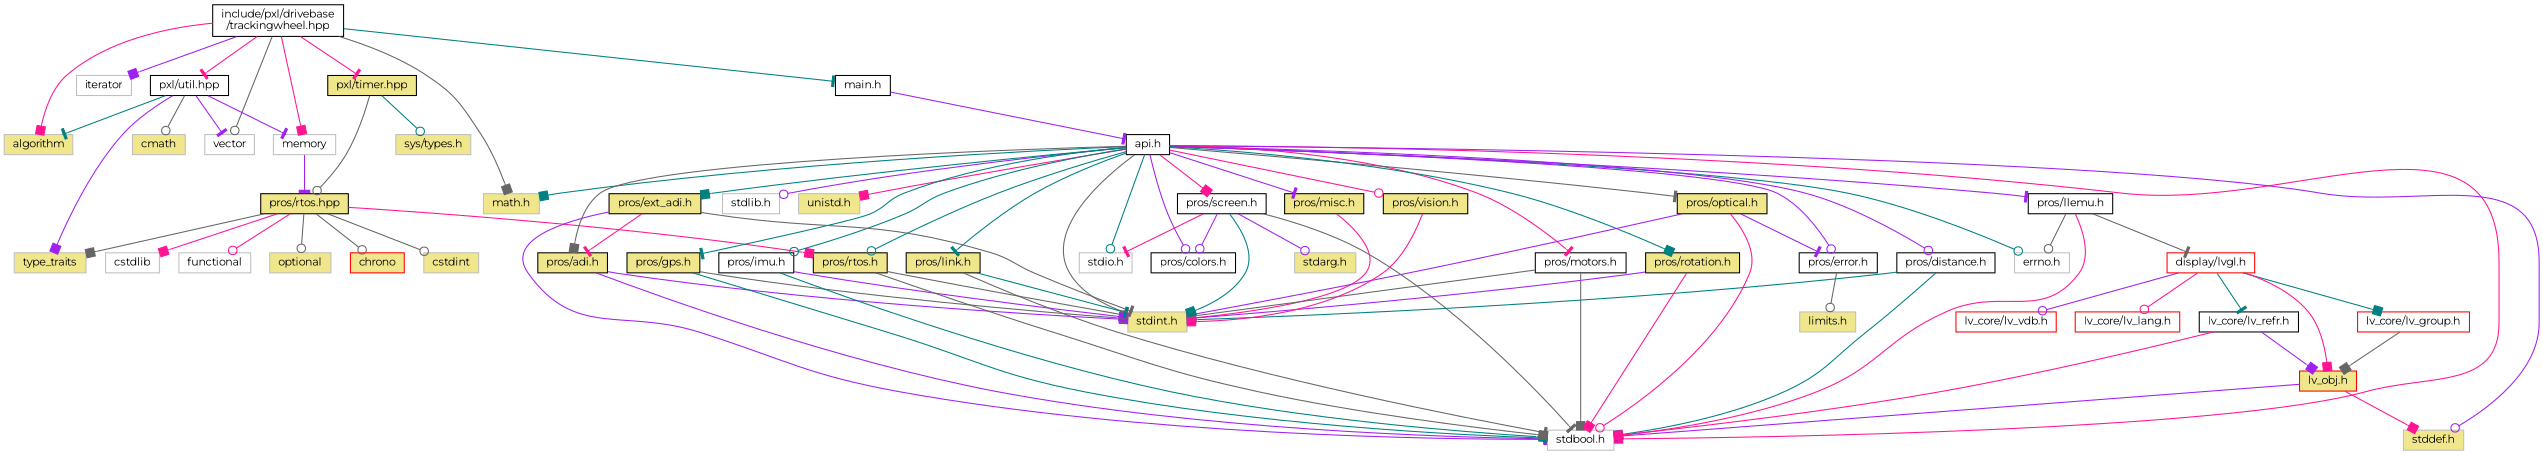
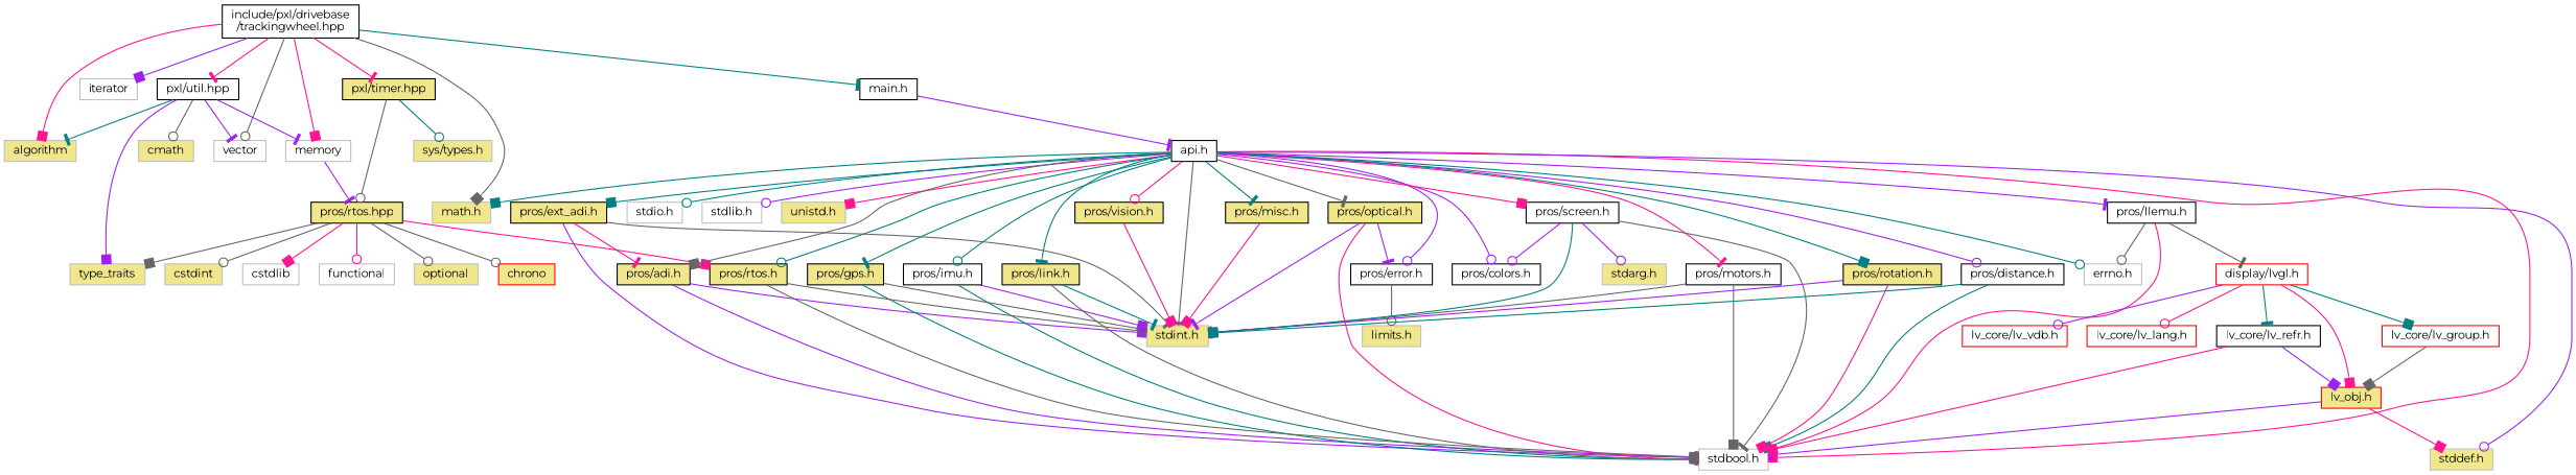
  digraph {
    fontname=Montserrat
    node [color=black fillcolor=white fontname=Montserrat fontsize=10 shape=record style=filled]
    edge [arrowhead=box color=purple fontname=Montserrat fontsize=10 labelfontname=Helvetica labelfontsize=10 style=solid]
    n1 [fontcolor=black height=0.2 label="include/pxl/drivebase\l/trackingwheel.hpp" width=0.4]
    n2 [color=grey75 fillcolor=khaki height=0.2 label=algorithm width=0.4]
    n3 [color=grey75 height=0.2 label=iterator width=0.4]
    n4 [color=grey75 height=0.2 label=memory width=0.4]
    n5 [color=grey75 height=0.2 label=vector width=0.4]
    n6 [height=0.2 label="main.h" width=0.4]
    n7 [color=grey75 fillcolor=khaki height=0.2 label="math.h" width=0.4]
    n8 [fillcolor=khaki height=0.2 label="pxl/timer.hpp" width=0.4]
    n9 [height=0.2 label="pxl/util.hpp" width=0.4]
    n10 [fillcolor=khaki height=0.2 label="pros/rtos.hpp" width=0.4]
    n11 [height=0.2 label="api.h" width=0.4]
    n12 [color=grey75 fillcolor=khaki height=0.2 label="sys/types.h" width=0.4]
    n13 [color=grey75 fillcolor=khaki height=0.2 label=type_traits width=0.4]
    n14 [color=grey75 fillcolor=khaki height=0.2 label=cmath width=0.4]
    n15 [color=grey75 height=0.2 label="errno.h" width=0.4]
    n16 [color=grey75 height=0.2 label="stdbool.h" width=0.4]
    n17 [color=grey75 fillcolor=khaki height=0.2 label="stddef.h" width=0.4]
    n18 [color=grey75 fillcolor=khaki height=0.2 label="stdint.h" width=0.4]
    n19 [color=grey75 height=0.2 label="stdio.h" width=0.4]
    n20 [color=grey75 height=0.2 label="stdlib.h" width=0.4]
    n21 [color=grey75 fillcolor=khaki height=0.2 label="unistd.h" width=0.4]
    n22 [fillcolor=khaki height=0.2 label="pros/adi.h" width=0.4]
    n23 [height=0.2 label="pros/colors.h" width=0.4]
    n24 [height=0.2 label="pros/distance.h" width=0.4]
    n25 [height=0.2 label="pros/error.h" width=0.4]
    n26 [fillcolor=khaki height=0.2 label="pros/ext_adi.h" width=0.4]
    n27 [fillcolor=khaki height=0.2 label="pros/gps.h" width=0.4]
    n28 [height=0.2 label="pros/imu.h" width=0.4]
    n29 [fillcolor=khaki height=0.2 label="pros/link.h" width=0.4]
    n30 [height=0.2 label="pros/llemu.h" width=0.4]
    n31 [fillcolor=khaki height=0.2 label="pros/misc.h" width=0.4]
    n32 [height=0.2 label="pros/motors.h" width=0.4]
    n33 [fillcolor=khaki height=0.2 label="pros/optical.h" width=0.4]
    n34 [fillcolor=khaki height=0.2 label="pros/rotation.h" width=0.4]
    n35 [fillcolor=khaki height=0.2 label="pros/rtos.h" width=0.4]
    n36 [height=0.2 label="pros/screen.h" width=0.4]
    n37 [fillcolor=khaki height=0.2 label="pros/vision.h" width=0.4]
    n38 [color=grey75 fillcolor=khaki height=0.2 label="limits.h" width=0.4]
    n39 [color=red height=0.2 label="display/lvgl.h" width=0.4]
    n40 [color=grey75 fillcolor=khaki height=0.2 label="stdarg.h" width=0.4]
    n41 [color=red height=0.2 label="lv_core/lv_group.h" width=0.4]
    n42 [color=red fillcolor=khaki height=0.2 label="lv_obj.h" width=0.4]
    n43 [color=red height=0.2 label="lv_core/lv_lang.h" width=0.4]
    n44 [height=0.2 label="lv_core/lv_refr.h" width=0.4]
    n45 [color=red height=0.2 label="lv_core/lv_vdb.h" width=0.4]
    n46 [color=red fillcolor=khaki height=0.2 label=chrono width=0.4]
    n47 [color=grey75 fillcolor=khaki height=0.2 label=cstdint width=0.4]
    n48 [color=grey75 height=0.2 label=cstdlib width=0.4]
    n49 [color=grey75 height=0.2 label=functional width=0.4]
    n50 [color=grey75 fillcolor=khaki height=0.2 label=optional width=0.4]
    n1 -> n2 [color=deeppink]
    n1 -> n3
    n1 -> n4 [color=deeppink]
    n1 -> n5 [arrowhead=odot color=gray40]
    n1 -> n6 [arrowhead=tee color=teal]
    n1 -> n7 [color=gray40]
    n1 -> n8 [arrowhead=tee color=deeppink]
    n1 -> n9 [arrowhead=tee color=deeppink]
    n4 -> n10 [arrowhead=tee]
    n6 -> n11 [arrowhead=tee]
    n8 -> n10 [arrowhead=odot color=gray40]
    n8 -> n12 [arrowhead=odot color=teal]
    n9 -> n2 [arrowhead=tee color=teal]
    n9 -> n4 [arrowhead=tee]
    n9 -> n5 [arrowhead=tee]
    n9 -> n13
    n9 -> n14 [arrowhead=odot color=gray40]
    n10 -> n13 [color=gray40]
    n10 -> n35 [color=deeppink]
    n10 -> n46 [arrowhead=odot color=gray40]
    n10 -> n47 [arrowhead=odot color=gray40]
    n10 -> n48 [color=deeppink]
    n10 -> n49 [arrowhead=odot color=deeppink]
    n10 -> n50 [arrowhead=odot color=gray40]
    n11 -> n7 [color=teal]
    n11 -> n15 [arrowhead=odot color=teal]
    n11 -> n16 [color=deeppink]
    n11 -> n17 [arrowhead=odot]
    n11 -> n18 [arrowhead=tee color=gray40]
    n11 -> n19 [arrowhead=odot color=teal]
    n11 -> n20 [arrowhead=odot]
    n11 -> n21 [color=deeppink]
    n11 -> n22 [color=gray40]
    n11 -> n23 [arrowhead=odot]
    n11 -> n24 [arrowhead=odot]
    n11 -> n25 [arrowhead=odot]
    n11 -> n26 [color=teal]
    n11 -> n27 [arrowhead=tee color=teal]
    n11 -> n28 [arrowhead=odot color=teal]
    n11 -> n29 [arrowhead=tee color=teal]
    n11 -> n30 [arrowhead=tee]
-   n11 -> n31 [arrowhead=tee]
+   n11 -> n31 [arrowhead=tee color=teal]
    n11 -> n32 [arrowhead=tee color=deeppink]
    n11 -> n33 [arrowhead=tee color=gray40]
    n11 -> n34 [color=teal]
    n11 -> n35 [arrowhead=odot color=teal]
    n11 -> n36 [color=deeppink]
    n11 -> n37 [arrowhead=odot color=deeppink]
    n22 -> n16 [arrowhead=tee]
    n22 -> n18
    n24 -> n16 [color=teal]
    n24 -> n18 [color=teal]
    n25 -> n38 [arrowhead=odot color=gray40]
    n26 -> n16 [arrowhead=tee]
    n26 -> n18 [arrowhead=tee color=gray40]
    n26 -> n22 [arrowhead=tee color=deeppink]
    n27 -> n16 [arrowhead=tee color=teal]
    n27 -> n18 [arrowhead=odot color=gray40]
    n28 -> n16 [color=teal]
    n28 -> n18
    n29 -> n16 [arrowhead=tee color=gray40]
    n29 -> n18 [arrowhead=tee color=teal]
    n30 -> n15 [arrowhead=odot color=gray40]
    n30 -> n16 [arrowhead=odot color=deeppink]
    n30 -> n39 [arrowhead=tee color=gray40]
    n31 -> n18 [color=deeppink]
    n32 -> n16 [color=gray40]
    n32 -> n18 [color=gray40]
    n33 -> n16 [arrowhead=odot color=deeppink]
    n33 -> n18 [arrowhead=tee]
    n33 -> n25 [arrowhead=tee]
    n34 -> n16 [color=deeppink]
    n34 -> n18 [arrowhead=tee]
    n35 -> n16 [color=gray40]
    n35 -> n18 [arrowhead=odot color=gray40]
    n36 -> n16 [arrowhead=tee color=gray40]
    n36 -> n18 [color=teal]
-   n36 -> n19 [arrowhead=tee color=deeppink]
    n36 -> n23 [arrowhead=odot]
    n36 -> n40 [arrowhead=odot]
    n37 -> n18 [color=deeppink]
    n39 -> n41 [color=teal]
    n39 -> n42 [color=deeppink]
    n39 -> n43 [arrowhead=odot color=deeppink]
    n39 -> n44 [arrowhead=tee color=teal]
    n39 -> n45 [arrowhead=odot]
    n41 -> n42 [color=gray40]
    n42 -> n16 [arrowhead=tee]
    n42 -> n17 [color=deeppink]
    n44 -> n16 [color=deeppink]
    n44 -> n42
  }
